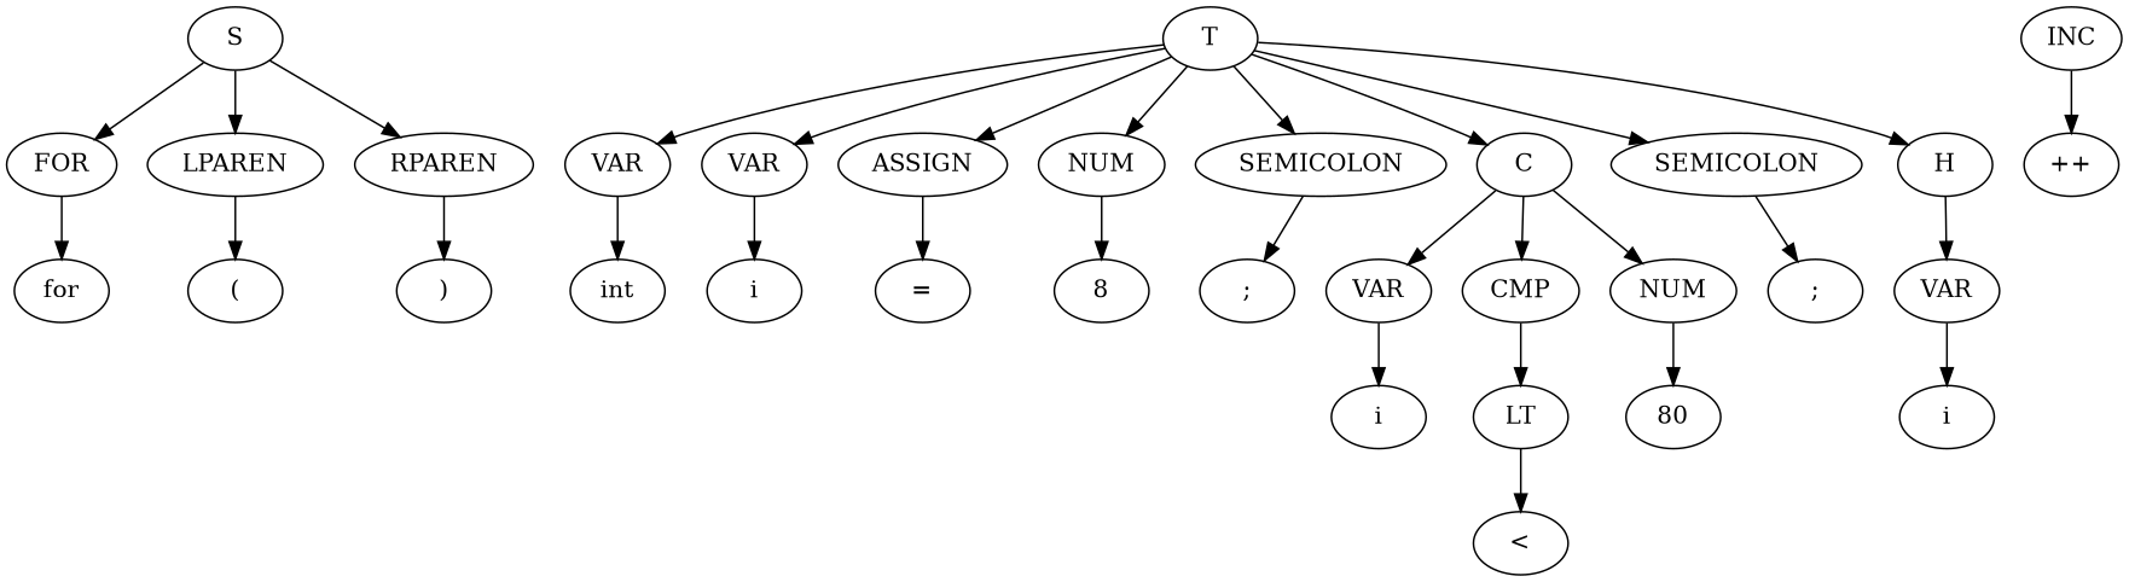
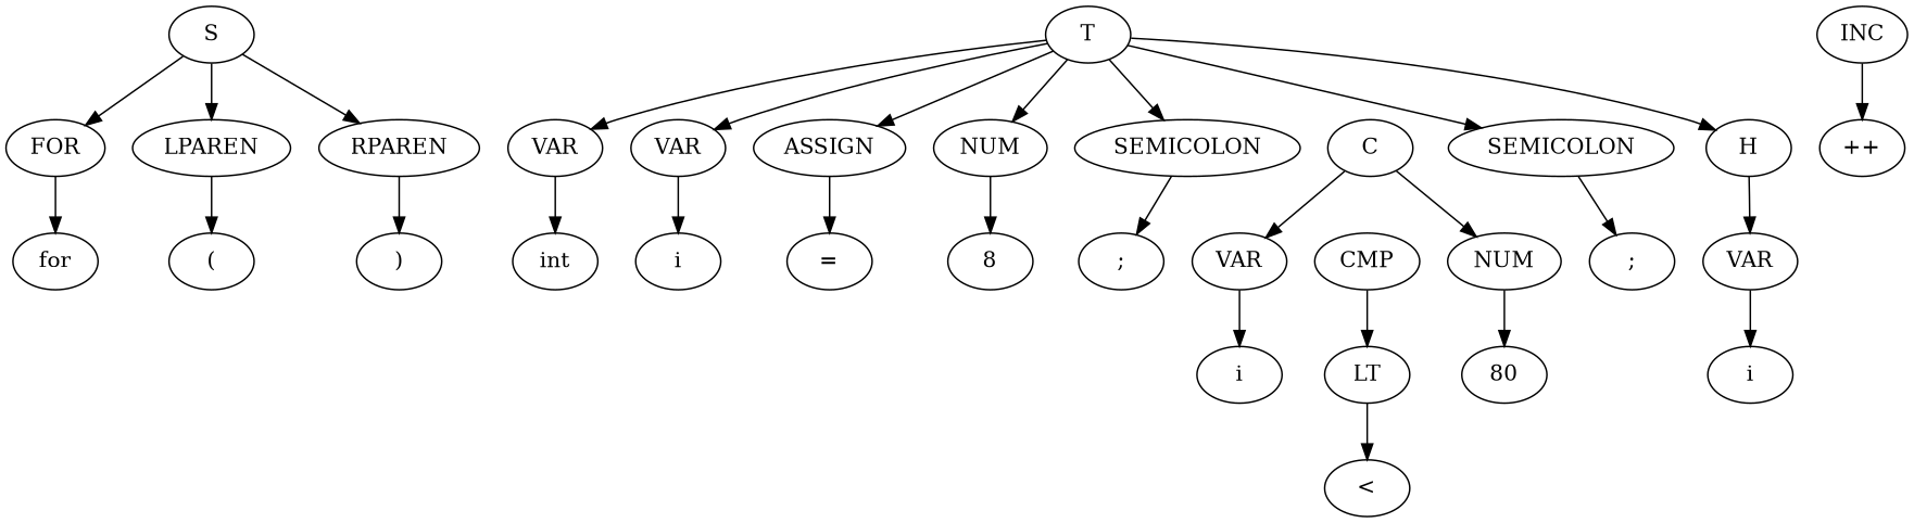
  digraph {
    n1 [label=S]
    n2 [label=FOR]
    n3 [label=LPAREN]
    n4 [label=RPAREN]
    n5 [label=for]
    n6 [label="("]
    n7 [label=T]
    n8 [label=VAR]
    n9 [label=VAR]
    n10 [label=ASSIGN]
    n11 [label=NUM]
    n12 [label=SEMICOLON]
    n13 [label=C]
    n14 [label=SEMICOLON]
    n15 [label=H]
    n16 [label=")"]
    n17 [label=int]
    n18 [label=i]
    n19 [label="="]
    n20 [label=8]
    n21 [label=";"]
    n22 [label=VAR]
    n23 [label=CMP]
    n24 [label=NUM]
    n25 [label=";"]
    n26 [label=VAR]
    n27 [label=i]
    n28 [label=LT]
    n29 [label=80]
    n30 [label="<"]
    n31 [label=i]
    n32 [label=INC]
    n33 [label="++"]
    n1 -> n2
    n1 -> n3
    n1 -> n4
    n2 -> n5
    n3 -> n6
    n4 -> n16
    n7 -> n8
    n7 -> n9
    n7 -> n10
    n7 -> n11
    n7 -> n12
-   n7 -> n13
    n7 -> n14
    n7 -> n15
    n8 -> n17
    n9 -> n18
    n10 -> n19
    n11 -> n20
    n12 -> n21
    n13 -> n22
-   n13 -> n23
    n13 -> n24
    n14 -> n25
    n15 -> n26
    n22 -> n27
    n23 -> n28
    n24 -> n29
    n26 -> n31
    n28 -> n30
    n32 -> n33
  }
